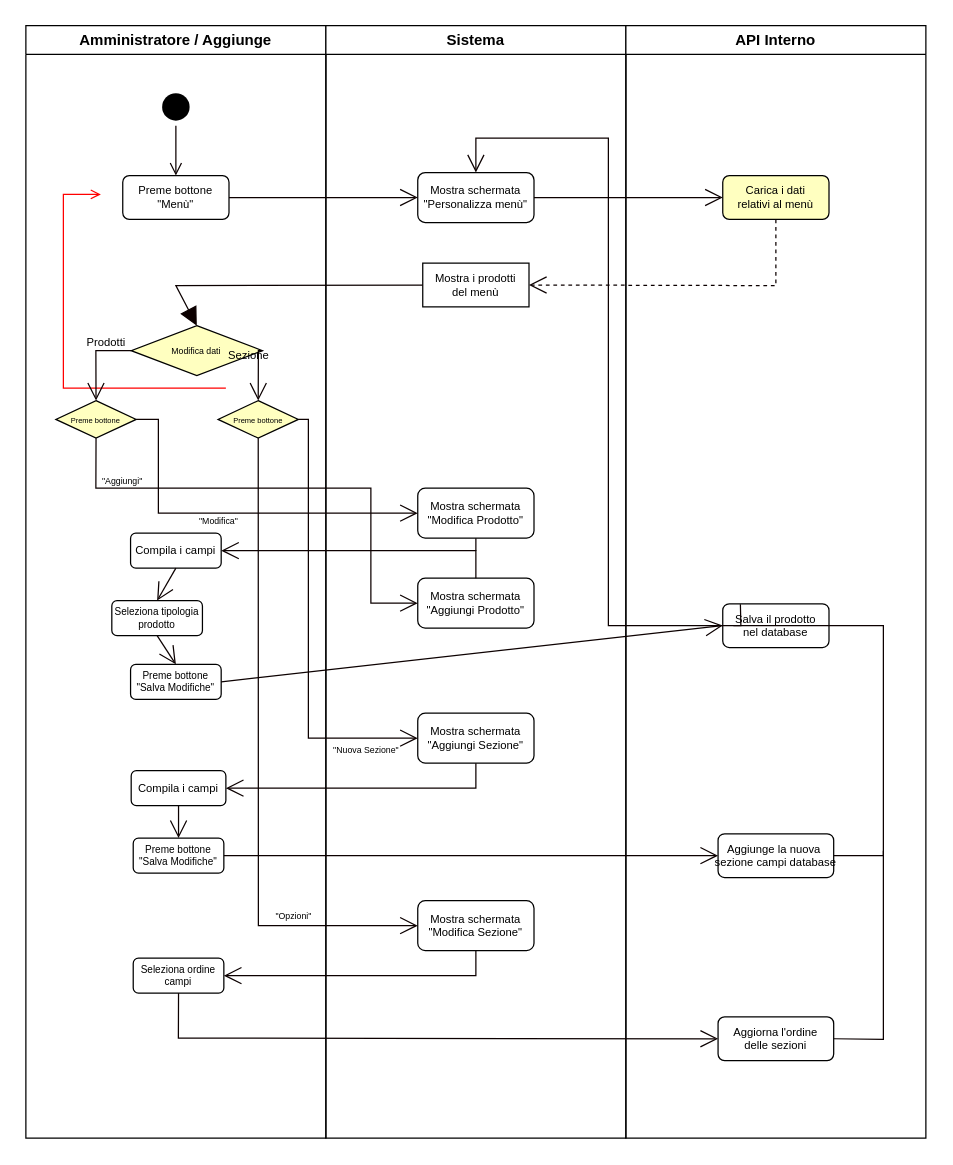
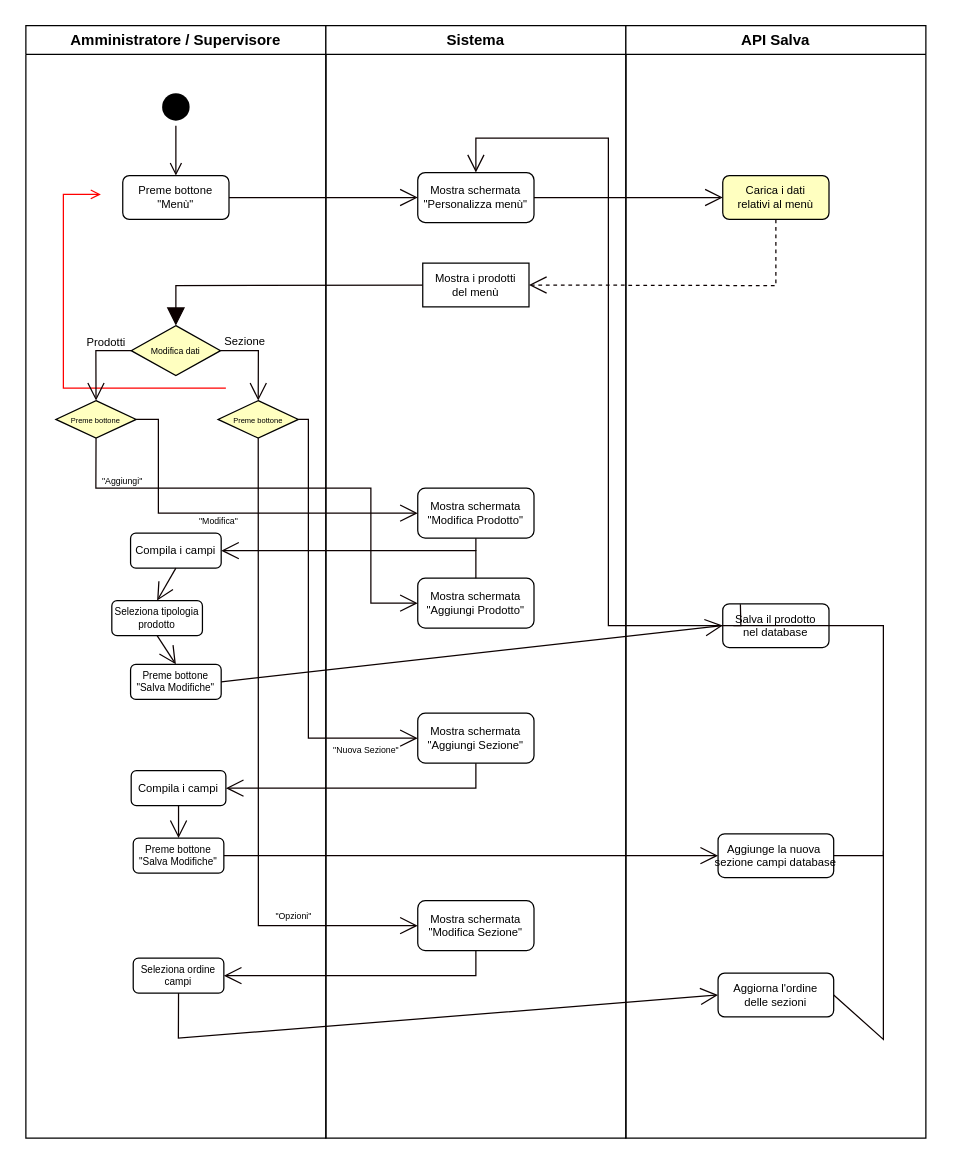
  <mxCell id="0" />
  <mxCell id="1" parent="0" />
- <mxCell id="2" value="Amministratore / Aggiunge" style="swimlane;whiteSpace=wrap;startSize=23;" parent="1" vertex="1"><mxGeometry x="20" y="20" width="240" height="890" as="geometry" /></mxCell>
+ <mxCell id="2" value="Amministratore / Supervisore" style="swimlane;whiteSpace=wrap;startSize=23;" parent="1" vertex="1"><mxGeometry x="20" y="20" width="240" height="890" as="geometry" /></mxCell>
  <mxCell id="3" value="" style="edgeStyle=elbowEdgeStyle;elbow=horizontal;strokeColor=#FF0000;endArrow=open;endFill=1;rounded=0" parent="2" edge="1"><mxGeometry width="100" height="100" relative="1" as="geometry"><mxPoint x="160" y="290" as="sourcePoint" /><mxPoint x="60" y="135" as="targetPoint" /><Array as="points"><mxPoint x="30" y="250" /></Array></mxGeometry></mxCell>
  <mxCell id="4" value="" style="ellipse;html=1;shape=startState;fillColor=#000000;strokeColor=none;" vertex="1" parent="2"><mxGeometry x="105" y="50" width="30" height="30" as="geometry" /></mxCell>
  <mxCell id="5" value="" style="edgeStyle=orthogonalEdgeStyle;html=1;verticalAlign=bottom;endArrow=open;endSize=8;strokeColor=#0c0000;rounded=0;entryX=0.5;entryY=0;entryDx=0;entryDy=0;" edge="1" source="4" parent="2" target="6"><mxGeometry relative="1" as="geometry"><mxPoint x="120" y="120" as="targetPoint" /></mxGeometry></mxCell>
  <mxCell id="6" value="Preme bottone &#10;&quot;Menù&quot;" style="strokeColor=#000000;fontSize=9;rounded=1;" vertex="1" parent="2"><mxGeometry x="77.5" y="120" width="85" height="35" as="geometry" /></mxCell>
- <mxCell id="7" value="&lt;p style=&quot;line-height: 120%;&quot;&gt;&lt;span style=&quot;font-size: 7px;&quot;&gt;Modifica dati&lt;/span&gt;&lt;/p&gt;" style="rhombus;whiteSpace=wrap;html=1;fillColor=#ffffc0;strokeColor=#000000;" vertex="1" parent="2"><mxGeometry x="84.25" y="240" width="105" height="40" as="geometry" /></mxCell>
+ <mxCell id="7" value="&lt;p style=&quot;line-height: 120%;&quot;&gt;&lt;span style=&quot;font-size: 7px;&quot;&gt;Modifica dati&lt;/span&gt;&lt;/p&gt;" style="rhombus;whiteSpace=wrap;html=1;fillColor=#ffffc0;strokeColor=#000000;" vertex="1" parent="2"><mxGeometry x="84.25" y="240" width="71.5" height="40" as="geometry" /></mxCell>
  <mxCell id="8" value="" style="endArrow=open;endFill=1;endSize=12;html=1;rounded=0;strokeColor=#0c0000;fontSize=9;exitX=0;exitY=0.5;exitDx=0;exitDy=0;entryX=0.5;entryY=0;entryDx=0;entryDy=0;" edge="1" parent="2" source="7" target="10"><mxGeometry width="160" relative="1" as="geometry"><mxPoint x="76" y="260" as="sourcePoint" /><mxPoint x="56" y="300" as="targetPoint" /><Array as="points"><mxPoint x="56" y="260" /></Array></mxGeometry></mxCell>
  <mxCell id="9" value="Prodotti" style="edgeLabel;html=1;align=center;verticalAlign=middle;resizable=0;points=[];fontSize=9;labelBackgroundColor=none;" vertex="1" connectable="0" parent="8"><mxGeometry x="-0.248" y="-1" relative="1" as="geometry"><mxPoint x="5" y="-6" as="offset" /></mxGeometry></mxCell>
  <mxCell id="10" value="&lt;p style=&quot;line-height: 120%;&quot;&gt;&lt;font style=&quot;font-size: 6px;&quot;&gt;Preme bottone&lt;/font&gt;&lt;/p&gt;" style="rhombus;whiteSpace=wrap;html=1;fillColor=#ffffc0;strokeColor=#000000;" vertex="1" parent="2"><mxGeometry x="24" y="300" width="64.25" height="30" as="geometry" /></mxCell>
  <mxCell id="11" value="&lt;p style=&quot;line-height: 120%;&quot;&gt;&lt;font style=&quot;font-size: 6px;&quot;&gt;Preme bottone&lt;/font&gt;&lt;/p&gt;" style="rhombus;whiteSpace=wrap;html=1;fillColor=#ffffc0;strokeColor=#000000;" vertex="1" parent="2"><mxGeometry x="153.75" y="300" width="64.25" height="30" as="geometry" /></mxCell>
  <mxCell id="12" value="" style="endArrow=open;endFill=1;endSize=12;html=1;rounded=0;strokeColor=#0c0000;exitX=1;exitY=0.5;exitDx=0;exitDy=0;entryX=0.5;entryY=0;entryDx=0;entryDy=0;" edge="1" parent="2" source="7" target="11"><mxGeometry width="160" relative="1" as="geometry"><mxPoint x="176" y="260" as="sourcePoint" /><mxPoint x="186" y="300" as="targetPoint" /><Array as="points"><mxPoint x="186" y="260" /></Array></mxGeometry></mxCell>
  <mxCell id="13" value="&lt;font style=&quot;font-size: 9px;&quot;&gt;Sezione&lt;/font&gt;" style="edgeLabel;html=1;align=center;verticalAlign=middle;resizable=0;points=[];labelBackgroundColor=none;" vertex="1" connectable="0" parent="12"><mxGeometry x="-0.261" y="-1" relative="1" as="geometry"><mxPoint x="-7" y="-10" as="offset" /></mxGeometry></mxCell>
  <mxCell id="14" value="Compila i campi" style="strokeColor=#000000;fontSize=9;rounded=1;" vertex="1" parent="2"><mxGeometry x="83.75" y="406" width="72.5" height="28" as="geometry" /></mxCell>
  <mxCell id="15" value="Seleziona tipologia&#10;prodotto" style="strokeColor=#000000;fontSize=8;rounded=1;" vertex="1" parent="2"><mxGeometry x="68.75" y="460" width="72.5" height="28" as="geometry" /></mxCell>
  <mxCell id="16" value="" style="endArrow=open;endFill=1;endSize=12;html=1;rounded=0;strokeColor=#0c0000;fontSize=7;exitX=0.5;exitY=1;exitDx=0;exitDy=0;entryX=0.5;entryY=0;entryDx=0;entryDy=0;" edge="1" parent="2" source="14" target="15"><mxGeometry width="160" relative="1" as="geometry"><mxPoint x="119.71" y="460" as="sourcePoint" /><mxPoint x="120" y="450" as="targetPoint" /></mxGeometry></mxCell>
  <mxCell id="17" value="Preme bottone&#10;&quot;Salva Modifiche&quot;" style="strokeColor=#000000;fontSize=8;rounded=1;" vertex="1" parent="2"><mxGeometry x="83.75" y="511" width="72.5" height="28" as="geometry" /></mxCell>
  <mxCell id="18" value="" style="endArrow=open;endFill=1;endSize=12;html=1;rounded=0;strokeColor=#0c0000;fontSize=7;exitX=0.5;exitY=1;exitDx=0;exitDy=0;entryX=0.5;entryY=0;entryDx=0;entryDy=0;" edge="1" parent="2" source="15" target="17"><mxGeometry width="160" relative="1" as="geometry"><mxPoint x="119.71" y="500" as="sourcePoint" /><mxPoint x="120" y="500" as="targetPoint" /></mxGeometry></mxCell>
  <mxCell id="19" value="Compila i campi" style="strokeColor=#000000;fontSize=9;rounded=1;" vertex="1" parent="2"><mxGeometry x="84.25" y="596" width="75.75" height="28" as="geometry" /></mxCell>
  <mxCell id="20" value="Preme bottone&#10;&quot;Salva Modifiche&quot;" style="strokeColor=#000000;fontSize=8;rounded=1;" vertex="1" parent="2"><mxGeometry x="85.88" y="650" width="72.5" height="28" as="geometry" /></mxCell>
  <mxCell id="21" value="" style="endArrow=open;endFill=1;endSize=12;html=1;rounded=0;strokeColor=#0c0000;fontSize=7;exitX=0.5;exitY=1;exitDx=0;exitDy=0;entryX=0.5;entryY=0;entryDx=0;entryDy=0;" edge="1" parent="2" source="19" target="20"><mxGeometry x="1" y="-109" width="160" relative="1" as="geometry"><mxPoint x="119.71" y="634" as="sourcePoint" /><mxPoint x="119.71" y="678" as="targetPoint" /><mxPoint x="105" y="109" as="offset" /></mxGeometry></mxCell>
  <mxCell id="22" value="Seleziona ordine&#10;campi" style="strokeColor=#000000;fontSize=8;rounded=1;" vertex="1" parent="2"><mxGeometry x="85.88" y="746" width="72.5" height="28" as="geometry" /></mxCell>
  <mxCell id="23" value="Sistema" style="swimlane;whiteSpace=wrap" parent="1" vertex="1"><mxGeometry x="260" y="20" width="240" height="890" as="geometry" /></mxCell>
  <mxCell id="24" value="Mostra schermata&#10;&quot;Personalizza menù&quot;" style="strokeColor=#000000;fontSize=9;rounded=1;" vertex="1" parent="23"><mxGeometry x="73.5" y="117.5" width="93" height="40" as="geometry" /></mxCell>
  <mxCell id="25" value="Mostra i prodotti&#10;del menù" style="strokeColor=#000000;fontSize=9;rounded=0;" vertex="1" parent="23"><mxGeometry x="77.5" y="190" width="85" height="35" as="geometry" /></mxCell>
  <mxCell id="26" value="Mostra schermata&#10;&quot;Aggiungi Prodotto&quot;" style="strokeColor=#000000;fontSize=9;rounded=1;" vertex="1" parent="23"><mxGeometry x="73.5" y="442" width="93" height="40" as="geometry" /></mxCell>
  <mxCell id="27" value="Mostra schermata&#10;&quot;Modifica Prodotto&quot;" style="strokeColor=#000000;fontSize=9;rounded=1;" vertex="1" parent="23"><mxGeometry x="73.5" y="370" width="93" height="40" as="geometry" /></mxCell>
  <mxCell id="28" value="Mostra schermata&#10;&quot;Aggiungi Sezione&quot;" style="strokeColor=#000000;fontSize=9;rounded=1;" vertex="1" parent="23"><mxGeometry x="73.5" y="550" width="93" height="40" as="geometry" /></mxCell>
  <mxCell id="29" value="" style="endArrow=open;endFill=1;endSize=12;html=1;rounded=0;strokeColor=#0c0000;fontSize=7;exitX=0.5;exitY=1;exitDx=0;exitDy=0;entryX=1;entryY=0.5;entryDx=0;entryDy=0;" edge="1" parent="23" target="19"><mxGeometry width="160" relative="1" as="geometry"><mxPoint x="120" y="590" as="sourcePoint" /><mxPoint x="-74" y="610" as="targetPoint" /><Array as="points"><mxPoint x="120" y="610" /></Array></mxGeometry></mxCell>
  <mxCell id="30" value="Mostra schermata&#10;&quot;Modifica Sezione&quot;" style="strokeColor=#000000;fontSize=9;rounded=1;" vertex="1" parent="23"><mxGeometry x="73.5" y="700" width="93" height="40" as="geometry" /></mxCell>
- <mxCell id="31" value="API Interno" style="swimlane;whiteSpace=wrap" parent="1" vertex="1"><mxGeometry x="500" y="20" width="240" height="890" as="geometry" /></mxCell>
+ <mxCell id="31" value="API Salva" style="swimlane;whiteSpace=wrap" parent="1" vertex="1"><mxGeometry x="500" y="20" width="240" height="890" as="geometry" /></mxCell>
  <mxCell id="32" value="Carica i dati&#10;relativi al menù" style="strokeColor=#000000;fontSize=9;rounded=1;fillColor=#ffffc0;" vertex="1" parent="31"><mxGeometry x="77.5" y="120" width="85" height="35" as="geometry" /></mxCell>
  <mxCell id="33" value="Salva il prodotto &#10;nel database" style="strokeColor=#000000;fontSize=9;rounded=1;" vertex="1" parent="31"><mxGeometry x="77.5" y="462.5" width="85" height="35" as="geometry" /></mxCell>
  <mxCell id="34" value="Aggiunge la nuova &#10;sezione campi database" style="strokeColor=#000000;fontSize=9;rounded=1;" vertex="1" parent="31"><mxGeometry x="73.75" y="646.5" width="92.5" height="35" as="geometry" /></mxCell>
  <mxCell id="35" value="" style="endArrow=none;html=1;rounded=0;strokeColor=#0c0000;fontSize=7;exitX=1;exitY=0.5;exitDx=0;exitDy=0;" edge="1" parent="31" source="34"><mxGeometry width="50" height="50" relative="1" as="geometry"><mxPoint x="176" y="670" as="sourcePoint" /><mxPoint x="86" y="480" as="targetPoint" /><Array as="points"><mxPoint x="206" y="664" /><mxPoint x="206" y="480" /></Array></mxGeometry></mxCell>
- <mxCell id="36" value="Aggiorna l'ordine&#10;delle sezioni" style="strokeColor=#000000;fontSize=9;rounded=1;" vertex="1" parent="31"><mxGeometry x="73.75" y="793" width="92.5" height="35" as="geometry" /></mxCell>
+ <mxCell id="36" value="Aggiorna l'ordine&#10;delle sezioni" style="strokeColor=#000000;fontSize=9;rounded=1;" vertex="1" parent="31"><mxGeometry x="73.75" y="758" width="92.5" height="35" as="geometry" /></mxCell>
  <mxCell id="37" value="" style="endArrow=none;html=1;rounded=0;strokeColor=#0c0000;fontSize=7;exitX=1;exitY=0.5;exitDx=0;exitDy=0;" edge="1" parent="31" source="36"><mxGeometry width="50" height="50" relative="1" as="geometry"><mxPoint x="176" y="793" as="sourcePoint" /><mxPoint x="206" y="660" as="targetPoint" /><Array as="points"><mxPoint x="206" y="811" /></Array></mxGeometry></mxCell>
  <mxCell id="38" value="" style="endArrow=open;endFill=1;endSize=12;html=1;rounded=0;strokeColor=#0c0000;exitX=1;exitY=0.5;exitDx=0;exitDy=0;entryX=0;entryY=0.5;entryDx=0;entryDy=0;" edge="1" parent="1" source="6" target="24"><mxGeometry width="160" relative="1" as="geometry"><mxPoint x="226" y="157.16" as="sourcePoint" /><mxPoint x="316" y="160" as="targetPoint" /></mxGeometry></mxCell>
  <mxCell id="39" value="" style="endArrow=open;endFill=1;endSize=12;html=1;rounded=0;strokeColor=#0c0000;exitX=1;exitY=0.5;exitDx=0;exitDy=0;entryX=0;entryY=0.5;entryDx=0;entryDy=0;" edge="1" parent="1" source="24" target="32"><mxGeometry width="160" relative="1" as="geometry"><mxPoint x="446" y="157.16" as="sourcePoint" /><mxPoint x="556" y="157.16" as="targetPoint" /></mxGeometry></mxCell>
  <mxCell id="40" value="" style="endArrow=open;endFill=1;endSize=12;html=1;rounded=0;strokeColor=#0c0000;exitX=0.5;exitY=1;exitDx=0;exitDy=0;entryX=1;entryY=0.5;entryDx=0;entryDy=0;dashed=1;" edge="1" parent="1" source="32" target="25"><mxGeometry width="160" relative="1" as="geometry"><mxPoint x="577.5" y="270" as="sourcePoint" /><mxPoint x="546" y="250" as="targetPoint" /><Array as="points"><mxPoint x="620" y="228" /></Array></mxGeometry></mxCell>
  <mxCell id="41" value="" style="endArrow=block;endFill=1;endSize=12;html=1;rounded=0;strokeColor=#0c0000;exitX=0;exitY=0.5;exitDx=0;exitDy=0;entryX=0.5;entryY=0;entryDx=0;entryDy=0;" edge="1" parent="1" source="25" target="7"><mxGeometry width="160" relative="1" as="geometry"><mxPoint x="306" y="230" as="sourcePoint" /><mxPoint x="140" y="250" as="targetPoint" /><Array as="points"><mxPoint x="140" y="228" /></Array></mxGeometry></mxCell>
  <mxCell id="42" value="" style="endArrow=open;endFill=1;endSize=12;html=1;rounded=0;strokeColor=#0c0000;fontSize=6;exitX=1;exitY=0.5;exitDx=0;exitDy=0;entryX=0;entryY=0.5;entryDx=0;entryDy=0;" edge="1" parent="1" target="27"><mxGeometry width="160" relative="1" as="geometry"><mxPoint x="108.25" y="335" as="sourcePoint" /><mxPoint x="333.5" y="407" as="targetPoint" /><Array as="points"><mxPoint x="126" y="335" /><mxPoint x="126" y="410" /></Array></mxGeometry></mxCell>
  <mxCell id="43" value="&lt;font style=&quot;font-size: 7px;&quot;&gt;&quot;Modifica&quot;&lt;/font&gt;" style="edgeLabel;html=1;align=center;verticalAlign=middle;resizable=0;points=[];fontSize=6;labelBackgroundColor=none;" vertex="1" connectable="0" parent="42"><mxGeometry x="-0.017" relative="1" as="geometry"><mxPoint x="-8" y="6" as="offset" /></mxGeometry></mxCell>
  <mxCell id="44" value="" style="endArrow=open;endFill=1;endSize=12;html=1;rounded=0;strokeColor=#0c0000;fontSize=6;exitX=0.5;exitY=1;exitDx=0;exitDy=0;entryX=0;entryY=0.5;entryDx=0;entryDy=0;" edge="1" parent="1" source="10" target="26"><mxGeometry width="160" relative="1" as="geometry"><mxPoint x="76" y="370" as="sourcePoint" /><mxPoint x="326" y="470" as="targetPoint" /><Array as="points"><mxPoint x="76" y="390" /><mxPoint x="296" y="390" /><mxPoint x="296" y="482" /></Array></mxGeometry></mxCell>
  <mxCell id="45" value="&lt;font style=&quot;font-size: 7px;&quot;&gt;&quot;Aggiungi&quot;&lt;/font&gt;" style="edgeLabel;html=1;align=center;verticalAlign=middle;resizable=0;points=[];fontSize=6;labelBackgroundColor=none;" vertex="1" connectable="0" parent="44"><mxGeometry x="-0.507" y="2" relative="1" as="geometry"><mxPoint x="-35" y="-4" as="offset" /></mxGeometry></mxCell>
  <mxCell id="46" value="" style="endArrow=open;endFill=1;endSize=12;html=1;rounded=0;strokeColor=#0c0000;fontSize=7;entryX=1;entryY=0.5;entryDx=0;entryDy=0;exitX=0.5;exitY=0;exitDx=0;exitDy=0;" edge="1" parent="1" source="26" target="14"><mxGeometry width="160" relative="1" as="geometry"><mxPoint x="380" y="420" as="sourcePoint" /><mxPoint x="186.5" y="440" as="targetPoint" /><Array as="points"><mxPoint x="380" y="440" /></Array></mxGeometry></mxCell>
  <mxCell id="47" value="" style="endArrow=open;endFill=1;endSize=12;html=1;rounded=0;strokeColor=#0c0000;fontSize=8;exitX=1;exitY=0.5;exitDx=0;exitDy=0;entryX=0;entryY=0.5;entryDx=0;entryDy=0;" edge="1" parent="1" source="17" target="33"><mxGeometry width="160" relative="1" as="geometry"><mxPoint x="196" y="550" as="sourcePoint" /><mxPoint x="566" y="545" as="targetPoint" /></mxGeometry></mxCell>
  <mxCell id="48" value="" style="endArrow=open;endFill=1;endSize=12;html=1;rounded=0;strokeColor=#0c0000;fontSize=8;exitX=0.166;exitY=0.01;exitDx=0;exitDy=0;exitPerimeter=0;entryX=0.5;entryY=0;entryDx=0;entryDy=0;" edge="1" parent="1" source="33" target="24"><mxGeometry width="160" relative="1" as="geometry"><mxPoint x="577.5" y="475" as="sourcePoint" /><mxPoint x="386" y="110" as="targetPoint" /><Array as="points"><mxPoint x="592" y="500" /><mxPoint x="486" y="500" /><mxPoint x="486" y="110" /><mxPoint x="380" y="110" /></Array></mxGeometry></mxCell>
  <mxCell id="49" value="" style="endArrow=none;html=1;rounded=0;strokeColor=#0c0000;fontSize=7;entryX=0.5;entryY=1;entryDx=0;entryDy=0;" edge="1" parent="1" target="27"><mxGeometry width="50" height="50" relative="1" as="geometry"><mxPoint x="380" y="440" as="sourcePoint" /><mxPoint x="426" y="470" as="targetPoint" /></mxGeometry></mxCell>
  <mxCell id="50" value="" style="endArrow=open;endFill=1;endSize=12;html=1;rounded=0;strokeColor=#0c0000;fontSize=6;exitX=1;exitY=0.5;exitDx=0;exitDy=0;entryX=0;entryY=0.5;entryDx=0;entryDy=0;" edge="1" parent="1" source="11" target="28"><mxGeometry x="-0.5" width="160" relative="1" as="geometry"><mxPoint x="246" y="330" as="sourcePoint" /><mxPoint x="326" y="620" as="targetPoint" /><Array as="points"><mxPoint x="246" y="335" /><mxPoint x="246" y="590" /></Array><mxPoint as="offset" /></mxGeometry></mxCell>
  <mxCell id="51" value="&lt;font style=&quot;font-size: 7px;&quot;&gt;&quot;Nuova Sezione&quot;&lt;/font&gt;" style="edgeLabel;html=1;align=center;verticalAlign=middle;resizable=0;points=[];fontSize=6;labelBackgroundColor=none;" vertex="1" connectable="0" parent="50"><mxGeometry x="-0.049" relative="1" as="geometry"><mxPoint x="45" y="105" as="offset" /></mxGeometry></mxCell>
  <mxCell id="52" value="" style="endArrow=open;endFill=1;endSize=12;html=1;rounded=0;strokeColor=#0c0000;fontSize=7;exitX=1;exitY=0.5;exitDx=0;exitDy=0;entryX=0;entryY=0.5;entryDx=0;entryDy=0;" edge="1" parent="1" source="20" target="34"><mxGeometry width="160" relative="1" as="geometry"><mxPoint x="220" y="690" as="sourcePoint" /><mxPoint x="566" y="684" as="targetPoint" /></mxGeometry></mxCell>
  <mxCell id="53" value="" style="endArrow=open;endFill=1;endSize=12;html=1;rounded=0;strokeColor=#0c0000;fontSize=6;exitX=0.5;exitY=1;exitDx=0;exitDy=0;entryX=0;entryY=0.5;entryDx=0;entryDy=0;" edge="1" parent="1" source="11" target="30"><mxGeometry width="160" relative="1" as="geometry"><mxPoint x="104.25" y="430" as="sourcePoint" /><mxPoint x="326" y="740" as="targetPoint" /><Array as="points"><mxPoint x="206" y="740" /></Array></mxGeometry></mxCell>
  <mxCell id="54" value="&lt;font style=&quot;font-size: 7px;&quot;&gt;&quot;Opzioni&quot;&lt;/font&gt;" style="edgeLabel;html=1;align=center;verticalAlign=middle;resizable=0;points=[];fontSize=6;labelBackgroundColor=none;" vertex="1" connectable="0" parent="53"><mxGeometry x="-0.45" relative="1" as="geometry"><mxPoint x="28" y="241" as="offset" /></mxGeometry></mxCell>
  <mxCell id="55" value="" style="endArrow=open;endFill=1;endSize=12;html=1;rounded=0;strokeColor=#0c0000;fontSize=7;exitX=0.5;exitY=1;exitDx=0;exitDy=0;entryX=1;entryY=0.5;entryDx=0;entryDy=0;" edge="1" parent="1" source="30" target="22"><mxGeometry width="160" relative="1" as="geometry"><mxPoint x="316" y="790" as="sourcePoint" /><mxPoint x="186" y="780" as="targetPoint" /><Array as="points"><mxPoint x="380" y="780" /></Array></mxGeometry></mxCell>
  <mxCell id="56" value="" style="endArrow=open;endFill=1;endSize=12;html=1;rounded=0;strokeColor=#0c0000;fontSize=7;exitX=0.5;exitY=1;exitDx=0;exitDy=0;entryX=0;entryY=0.5;entryDx=0;entryDy=0;" edge="1" parent="1" target="36"><mxGeometry width="160" relative="1" as="geometry"><mxPoint x="142.13" y="794" as="sourcePoint" /><mxPoint x="573.75" y="829.5" as="targetPoint" /><Array as="points"><mxPoint x="142" y="830" /></Array></mxGeometry></mxCell>
